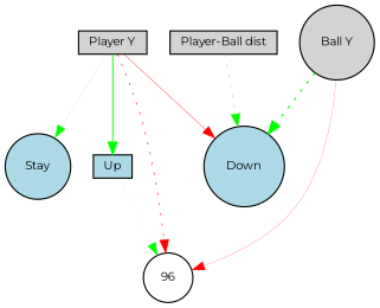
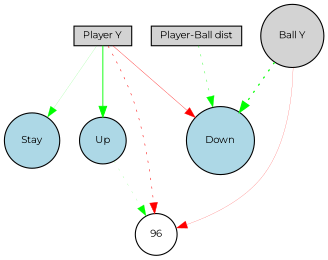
  digraph {
    fontname=Montserrat
    node [fillcolor=lightgray fontname=Montserrat fontsize=9 shape=circle style=filled]
    edge [color=green fontname=Montserrat style=solid]
    "Player Y" [height=0.2 shape=box width=0.2]
    Stay [fillcolor=lightblue height=0.2 width=0.2]
-   Up [fillcolor=lightblue height=0.2 shape=box width=0.2]
+   Up [fillcolor=lightblue height=0.2 width=0.2]
    Down [fillcolor=lightblue height=0.2 width=0.2]
    96 [fillcolor=white height=0.2 width=0.2]
    "Ball Y" [height=0.2 width=0.2]
    "Player-Ball dist" [height=0.2 shape=box width=0.2]
    "Player Y" -> Stay [penwidth=0.10245757865705384]
    "Player Y" -> Up [penwidth=0.8202750531398629]
    "Player Y" -> Down [color=red penwidth=0.3008770248891633]
    "Player Y" -> 96 [color=red penwidth=0.48756805651145585 style=dotted]
    Up -> 96 [penwidth=0.12080059137505253 style=dotted]
    "Ball Y" -> Down [penwidth=1.1079023260588228 style=dotted]
    "Ball Y" -> 96 [color=red penwidth=0.15312050289309298]
    "Player-Ball dist" -> Down [penwidth=0.3435658159522862 style=dotted]
  }
